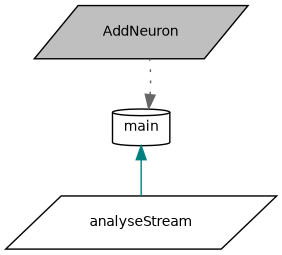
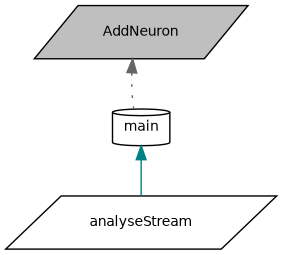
  digraph {
    rankdir=TB
    node [color=black fillcolor=white fontname=Helvetica fontsize=10 shape=parallelogram style=filled]
    edge [dir=back fontname=Helvetica fontsize=10 labelfontname=Helvetica labelfontsize=10]
    n1 [fillcolor=grey75 fontcolor=black height=0.2 label=AddNeuron width=0.4]
    n2 [height=0.2 label=main shape=cylinder width=0.4]
    n3 [height=0.2 label=analyseStream width=0.4]
-   n2 -> n1 [color=gray40 style=dotted]
+   n1 -> n2 [color=gray40 style=dotted]
    n2 -> n3 [color=teal style=solid]
  }
